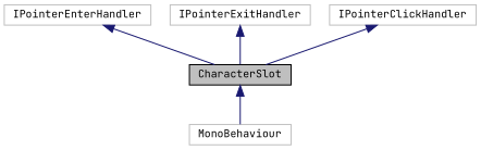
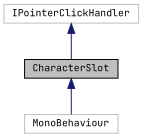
  digraph {
    fontname="JetBrains Mono"
    node [color=grey75 fillcolor=white fontname="JetBrains Mono" fontsize=10 shape=record style=filled]
    edge [color=midnightblue dir=back fontname="JetBrains Mono" fontsize=10 labelfontname=Helvetica labelfontsize=10 style=solid]
    n1 [color=black fillcolor=grey75 fontcolor=black height=0.2 label=CharacterSlot width=0.4]
    n2 [height=0.2 label=MonoBehaviour width=0.4]
-   n3 [height=0.2 label=IPointerEnterHandler width=0.4]
-   n4 [height=0.2 label=IPointerExitHandler width=0.4]
    n5 [height=0.2 label=IPointerClickHandler width=0.4]
    n1 -> n2
-   n3 -> n1
-   n4 -> n1
    n5 -> n1
  }
